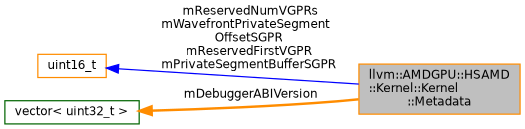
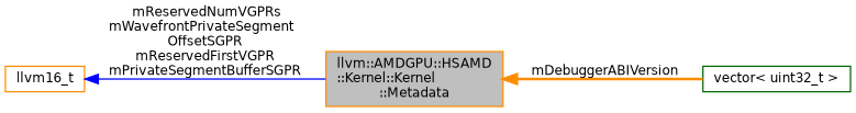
  digraph {
    rankdir=LR
    node [color=darkorange fontname=Helvetica fontsize=10 shape=record]
    edge [dir=back fontname=Helvetica fontsize=10 labelfontname=Helvetica labelfontsize=10]
    n1 [fillcolor=grey75 fontcolor=black height=0.2 label="llvm::AMDGPU::HSAMD\l::Kernel::Kernel\l::Metadata" style=filled width=0.4]
-   n2 [height=0.2 label=uint16_t width=0.4]
+   n2 [height=0.2 label=llvm16_t width=0.4]
    n3 [color=darkgreen height=0.2 label="vector\< uint32_t \>" width=0.4]
    n2 -> n1 [color=blue label=" mReservedNumVGPRs\nmWavefrontPrivateSegment\lOffsetSGPR\nmReservedFirstVGPR\nmPrivateSegmentBufferSGPR" style=solid]
-   n3 -> n1 [color=darkorange label=" mDebuggerABIVersion" style=bold]
+   n1 -> n3 [color=darkorange label=" mDebuggerABIVersion" style=bold]
  }
